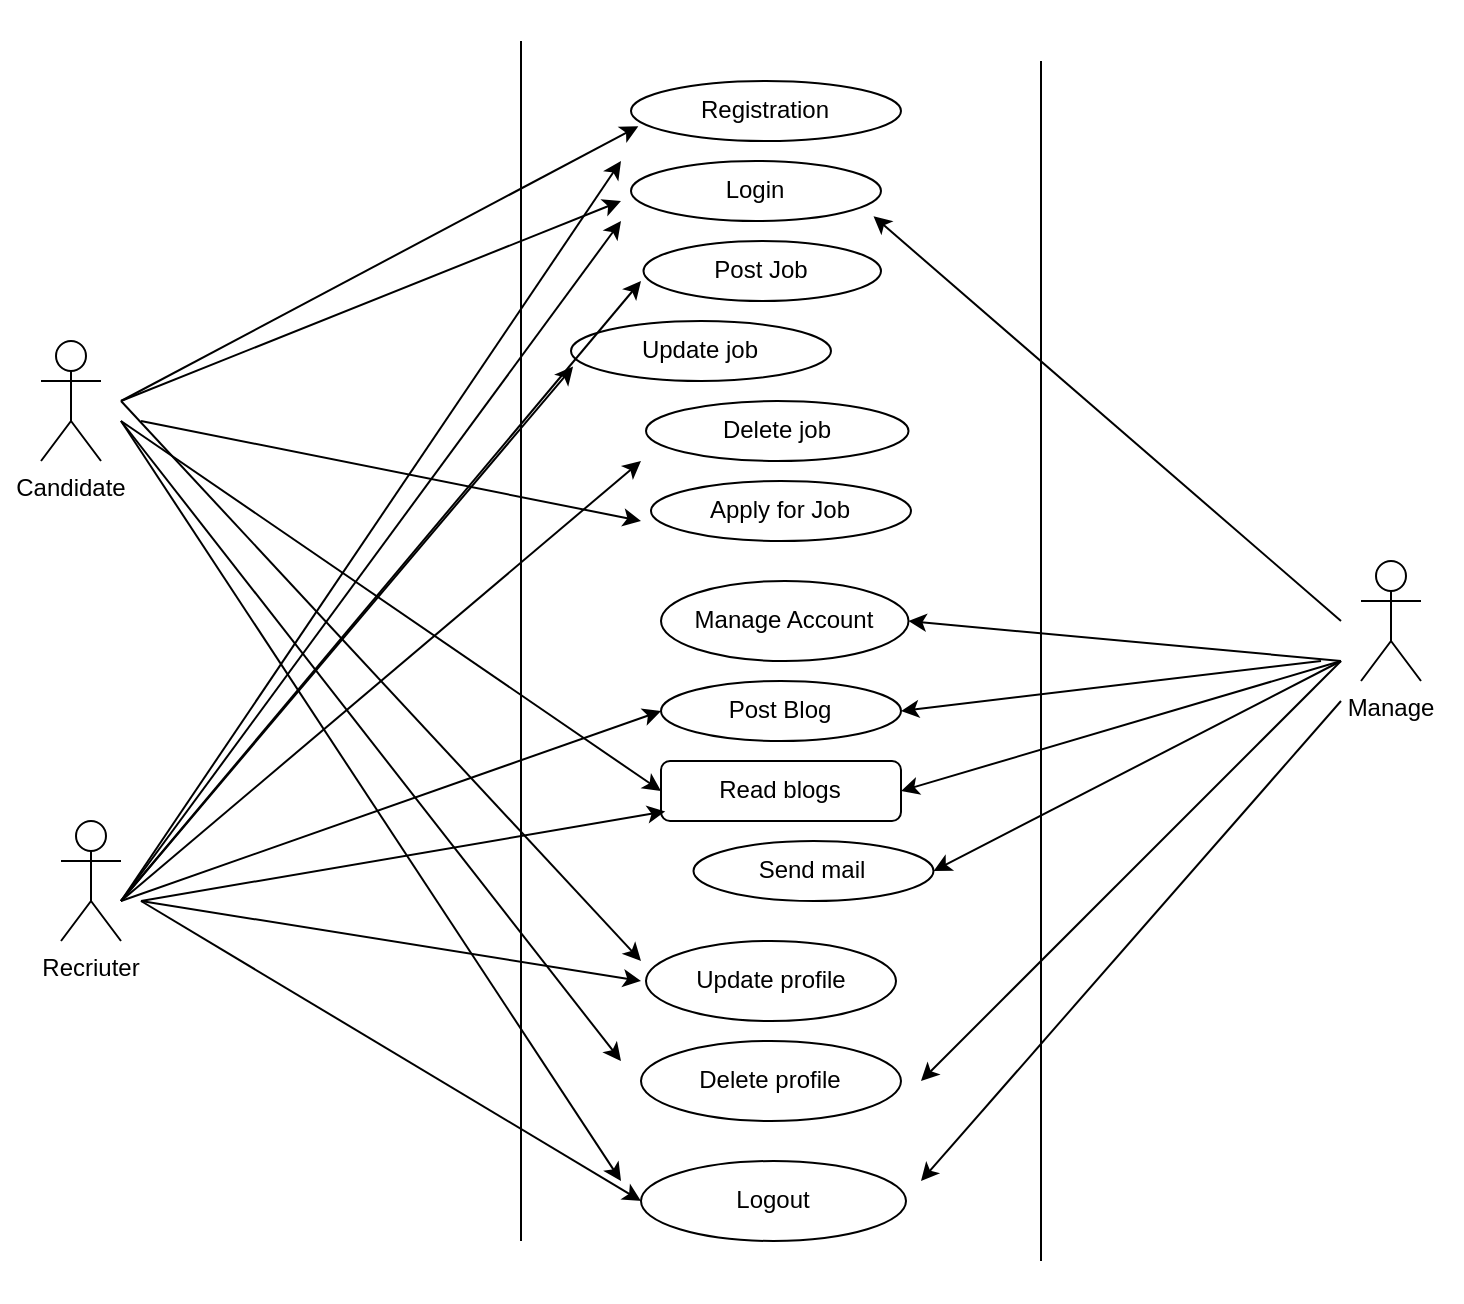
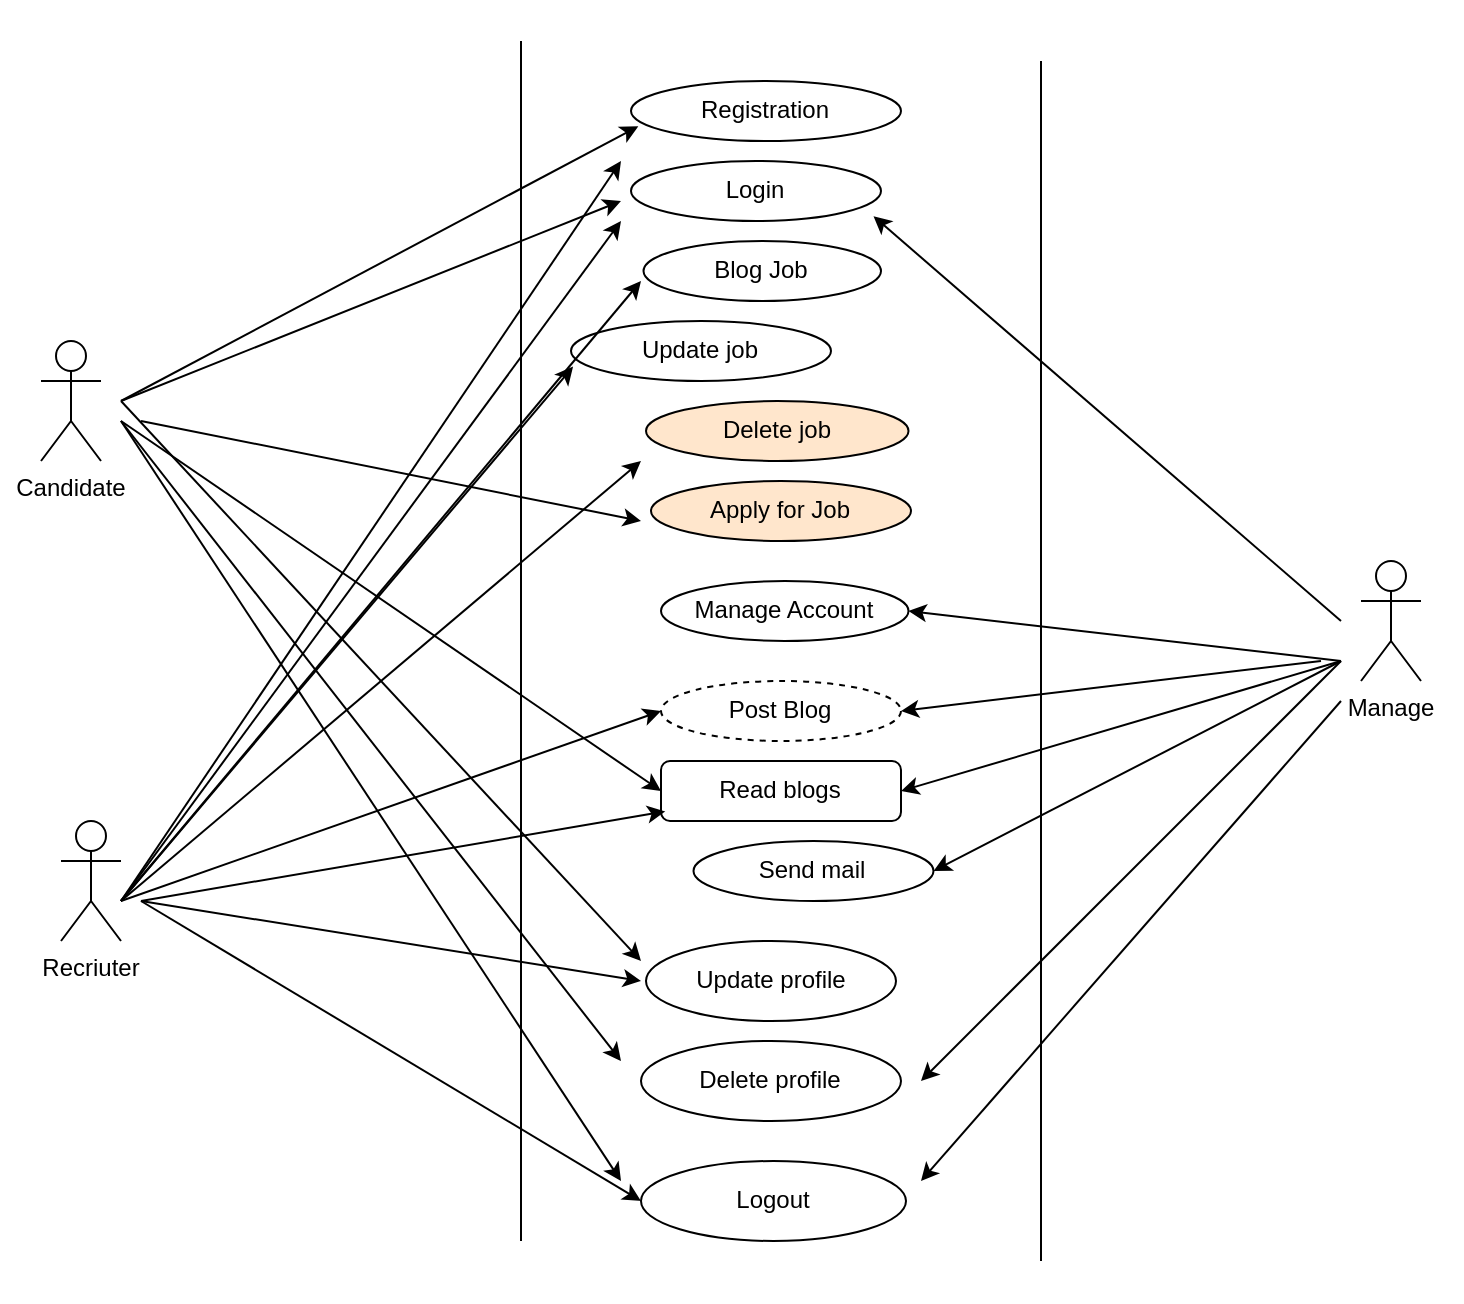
  <mxCell id="0" />
  <mxCell id="1" parent="0" />
  <mxCell id="2" value="Candidate" style="shape=umlActor;verticalLabelPosition=bottom;verticalAlign=top;html=1;outlineConnect=0;" vertex="1" parent="1"><mxGeometry x="20" y="170" width="30" height="60" as="geometry" /></mxCell>
  <mxCell id="3" value="Recriuter" style="shape=umlActor;verticalLabelPosition=bottom;verticalAlign=top;html=1;outlineConnect=0;" vertex="1" parent="1"><mxGeometry x="30" y="410" width="30" height="60" as="geometry" /></mxCell>
  <mxCell id="4" value="Manage" style="shape=umlActor;verticalLabelPosition=bottom;verticalAlign=top;html=1;outlineConnect=0;" vertex="1" parent="1"><mxGeometry x="680" y="280" width="30" height="60" as="geometry" /></mxCell>
  <mxCell id="5" value="" style="endArrow=none;html=1;rounded=0;" edge="1" parent="1"><mxGeometry width="50" height="50" relative="1" as="geometry"><mxPoint x="260" y="620" as="sourcePoint" /><mxPoint x="260" y="20" as="targetPoint" /></mxGeometry></mxCell>
  <mxCell id="6" value="" style="endArrow=none;html=1;rounded=0;" edge="1" parent="1"><mxGeometry width="50" height="50" relative="1" as="geometry"><mxPoint x="520" y="630" as="sourcePoint" /><mxPoint x="520" as="targetPoint" y="30" /></mxGeometry></mxCell>
  <mxCell id="7" value="Registration" style="ellipse;whiteSpace=wrap;html=1;" vertex="1" parent="1"><mxGeometry x="315" y="40" width="135" height="30" as="geometry" /></mxCell>
  <mxCell id="8" value="Login" style="ellipse;whiteSpace=wrap;html=1;" vertex="1" parent="1"><mxGeometry x="315" y="80" width="125" height="30" as="geometry" /></mxCell>
- <mxCell id="9" value="Apply for Job" style="ellipse;whiteSpace=wrap;html=1;" vertex="1" parent="1"><mxGeometry x="325" y="240" width="130" height="30" as="geometry" /></mxCell>
- <mxCell id="10" value="Post Job" style="ellipse;whiteSpace=wrap;html=1;" vertex="1" parent="1"><mxGeometry x="321.25" y="120" width="118.75" height="30" as="geometry" /></mxCell>
- <mxCell id="11" value="Manage Account" style="ellipse;whiteSpace=wrap;html=1;" vertex="1" parent="1"><mxGeometry x="330" y="290" width="123.75" height="40" as="geometry" /></mxCell>
- <mxCell id="12" value="Post Blog" style="ellipse;whiteSpace=wrap;html=1;" vertex="1" parent="1"><mxGeometry x="330" y="340" width="120" height="30" as="geometry" /></mxCell>
+ <mxCell id="9" value="Apply for Job" style="ellipse;whiteSpace=wrap;html=1;fillColor=#ffe6cc;" vertex="1" parent="1"><mxGeometry x="325" y="240" width="130" height="30" as="geometry" /></mxCell>
+ <mxCell id="10" value="Blog Job" style="ellipse;whiteSpace=wrap;html=1;" vertex="1" parent="1"><mxGeometry x="321.25" y="120" width="118.75" height="30" as="geometry" /></mxCell>
+ <mxCell id="11" value="Manage Account" style="ellipse;whiteSpace=wrap;html=1;" vertex="1" parent="1"><mxGeometry x="330" y="290" width="123.75" height="30" as="geometry" /></mxCell>
+ <mxCell id="12" value="Post Blog" style="ellipse;whiteSpace=wrap;html=1;dashed=1;" vertex="1" parent="1"><mxGeometry x="330" y="340" width="120" height="30" as="geometry" /></mxCell>
  <mxCell id="13" value="Send mail" style="ellipse;whiteSpace=wrap;html=1;" vertex="1" parent="1"><mxGeometry x="346.25" y="420" width="120" height="30" as="geometry" /></mxCell>
  <mxCell id="14" value="Update profile" style="ellipse;whiteSpace=wrap;html=1;" vertex="1" parent="1"><mxGeometry x="322.5" y="470" width="125" height="40" as="geometry" /></mxCell>
  <mxCell id="15" value="Logout" style="ellipse;whiteSpace=wrap;html=1;" vertex="1" parent="1"><mxGeometry x="320" y="580" width="132.5" height="40" as="geometry" /></mxCell>
  <mxCell id="16" style="edgeStyle=orthogonalEdgeStyle;rounded=0;orthogonalLoop=1;jettySize=auto;html=1;exitX=0.5;exitY=1;exitDx=0;exitDy=0;" edge="1" parent="1" source="11" target="11"><mxGeometry relative="1" as="geometry" /></mxCell>
  <mxCell id="17" value="Delete profile" style="ellipse;whiteSpace=wrap;html=1;" vertex="1" parent="1"><mxGeometry x="320" y="520" width="130" height="40" as="geometry" /></mxCell>
  <mxCell id="18" value="Update job" style="ellipse;whiteSpace=wrap;html=1;" vertex="1" parent="1"><mxGeometry x="285" y="160" width="130" height="30" as="geometry" /></mxCell>
- <mxCell id="19" value="Delete job" style="ellipse;whiteSpace=wrap;html=1;" vertex="1" parent="1"><mxGeometry x="322.5" y="200" width="131.25" height="30" as="geometry" /></mxCell>
+ <mxCell id="19" value="Delete job" style="ellipse;whiteSpace=wrap;html=1;fillColor=#ffe6cc;" vertex="1" parent="1"><mxGeometry x="322.5" y="200" width="131.25" height="30" as="geometry" /></mxCell>
  <mxCell id="20" value="Read blogs" style="whiteSpace=wrap;html=1;rounded=1;" vertex="1" parent="1"><mxGeometry x="330" y="380" width="120" height="30" as="geometry" /></mxCell>
  <mxCell id="21" value="" style="endArrow=classic;html=1;rounded=0;" edge="1" parent="1"><mxGeometry width="50" height="50" relative="1" as="geometry"><mxPoint x="60" y="210" as="sourcePoint" /><mxPoint x="310" y="530" as="targetPoint" /></mxGeometry></mxCell>
  <mxCell id="22" value="" style="endArrow=classic;html=1;rounded=0;entryX=0.027;entryY=0.755;entryDx=0;entryDy=0;entryPerimeter=0;" edge="1" parent="1" target="7"><mxGeometry width="50" height="50" relative="1" as="geometry"><mxPoint x="60" y="200" as="sourcePoint" /><mxPoint x="310" y="50" as="targetPoint" /></mxGeometry></mxCell>
  <mxCell id="23" value="" style="endArrow=classic;html=1;rounded=0;" edge="1" parent="1"><mxGeometry width="50" height="50" relative="1" as="geometry"><mxPoint x="60" y="200" as="sourcePoint" /><mxPoint x="310" y="100" as="targetPoint" /></mxGeometry></mxCell>
  <mxCell id="24" value="" style="endArrow=classic;html=1;rounded=0;entryX=0;entryY=0.5;entryDx=0;entryDy=0;" edge="1" parent="1" target="20"><mxGeometry width="50" height="50" relative="1" as="geometry"><mxPoint x="60" y="210" as="sourcePoint" /><mxPoint x="110" y="160" as="targetPoint" /></mxGeometry></mxCell>
  <mxCell id="25" value="" style="endArrow=classic;html=1;rounded=0;" edge="1" parent="1"><mxGeometry width="50" height="50" relative="1" as="geometry"><mxPoint x="60" y="210" as="sourcePoint" /><mxPoint x="310" y="590" as="targetPoint" /></mxGeometry></mxCell>
  <mxCell id="26" value="" style="endArrow=classic;html=1;rounded=0;" edge="1" parent="1"><mxGeometry width="50" height="50" relative="1" as="geometry"><mxPoint x="60" y="450" as="sourcePoint" /><mxPoint x="310" y="80" as="targetPoint" /></mxGeometry></mxCell>
  <mxCell id="27" value="" style="endArrow=classic;html=1;rounded=0;" edge="1" parent="1"><mxGeometry width="50" height="50" relative="1" as="geometry"><mxPoint x="60" y="450" as="sourcePoint" /><mxPoint x="310" y="110" as="targetPoint" /></mxGeometry></mxCell>
  <mxCell id="28" value="" style="endArrow=classic;html=1;rounded=0;" edge="1" parent="1"><mxGeometry width="50" height="50" relative="1" as="geometry"><mxPoint x="60" y="450" as="sourcePoint" /><mxPoint x="320" y="140" as="targetPoint" /></mxGeometry></mxCell>
  <mxCell id="29" value="" style="endArrow=classic;html=1;rounded=0;entryX=0.008;entryY=0.76;entryDx=0;entryDy=0;entryPerimeter=0;" edge="1" parent="1" target="18"><mxGeometry width="50" height="50" relative="1" as="geometry"><mxPoint x="60" y="450" as="sourcePoint" /><mxPoint x="310" y="190" as="targetPoint" /></mxGeometry></mxCell>
  <mxCell id="30" value="" style="endArrow=classic;html=1;rounded=0;" edge="1" parent="1"><mxGeometry width="50" height="50" relative="1" as="geometry"><mxPoint x="60" y="450" as="sourcePoint" /><mxPoint x="320" y="230" as="targetPoint" /></mxGeometry></mxCell>
  <mxCell id="31" value="" style="endArrow=classic;html=1;rounded=0;" edge="1" parent="1"><mxGeometry width="50" height="50" relative="1" as="geometry"><mxPoint x="70" y="210" as="sourcePoint" /><mxPoint x="320" y="260" as="targetPoint" /></mxGeometry></mxCell>
  <mxCell id="32" value="" style="endArrow=classic;html=1;rounded=0;" edge="1" parent="1"><mxGeometry width="50" height="50" relative="1" as="geometry"><mxPoint x="70" y="450" as="sourcePoint" /><mxPoint x="320" y="490" as="targetPoint" /></mxGeometry></mxCell>
  <mxCell id="33" value="" style="endArrow=classic;html=1;rounded=0;" edge="1" parent="1"><mxGeometry width="50" height="50" relative="1" as="geometry"><mxPoint x="60" y="200" as="sourcePoint" /><mxPoint x="320" y="480" as="targetPoint" /></mxGeometry></mxCell>
  <mxCell id="34" value="" style="endArrow=classic;html=1;rounded=0;entryX=0;entryY=0.5;entryDx=0;entryDy=0;" edge="1" parent="1" target="15"><mxGeometry width="50" height="50" relative="1" as="geometry"><mxPoint x="70" y="450" as="sourcePoint" /><mxPoint x="120" y="420" as="targetPoint" /></mxGeometry></mxCell>
  <mxCell id="35" value="" style="endArrow=classic;html=1;rounded=0;entryX=0;entryY=0.5;entryDx=0;entryDy=0;" edge="1" parent="1" target="12"><mxGeometry width="50" height="50" relative="1" as="geometry"><mxPoint x="60" y="450" as="sourcePoint" /><mxPoint x="140" y="400" as="targetPoint" /></mxGeometry></mxCell>
  <mxCell id="36" value="" style="endArrow=classic;html=1;rounded=0;entryX=0.018;entryY=0.84;entryDx=0;entryDy=0;entryPerimeter=0;" edge="1" parent="1" target="20"><mxGeometry width="50" height="50" relative="1" as="geometry"><mxPoint x="70" y="450" as="sourcePoint" /><mxPoint x="180" y="410" as="targetPoint" /></mxGeometry></mxCell>
  <mxCell id="37" value="" style="endArrow=classic;html=1;rounded=0;entryX=0.97;entryY=0.92;entryDx=0;entryDy=0;entryPerimeter=0;" edge="1" parent="1" target="8"><mxGeometry width="50" height="50" relative="1" as="geometry"><mxPoint x="670" y="310" as="sourcePoint" /><mxPoint x="680" y="310" as="targetPoint" /></mxGeometry></mxCell>
  <mxCell id="38" value="" style="endArrow=classic;html=1;rounded=0;" edge="1" parent="1"><mxGeometry width="50" height="50" relative="1" as="geometry"><mxPoint x="670" y="350" as="sourcePoint" /><mxPoint x="460" y="590" as="targetPoint" /></mxGeometry></mxCell>
  <mxCell id="39" value="" style="endArrow=classic;html=1;rounded=0;entryX=1;entryY=0.5;entryDx=0;entryDy=0;" edge="1" parent="1" target="11"><mxGeometry width="50" height="50" relative="1" as="geometry"><mxPoint x="670" y="330" as="sourcePoint" /><mxPoint x="660" y="310" as="targetPoint" /></mxGeometry></mxCell>
  <mxCell id="40" value="" style="endArrow=classic;html=1;rounded=0;entryX=1;entryY=0.5;entryDx=0;entryDy=0;" edge="1" parent="1" target="20"><mxGeometry width="50" height="50" relative="1" as="geometry"><mxPoint x="670" y="330" as="sourcePoint" /><mxPoint x="650" y="380" as="targetPoint" /></mxGeometry></mxCell>
  <mxCell id="41" value="" style="endArrow=classic;html=1;rounded=0;entryX=1;entryY=0.5;entryDx=0;entryDy=0;" edge="1" parent="1" target="12"><mxGeometry width="50" height="50" relative="1" as="geometry"><mxPoint x="660" y="330" as="sourcePoint" /><mxPoint x="650" y="380" as="targetPoint" /></mxGeometry></mxCell>
  <mxCell id="42" value="" style="endArrow=classic;html=1;rounded=0;entryX=1;entryY=0.5;entryDx=0;entryDy=0;" edge="1" parent="1" target="13"><mxGeometry width="50" height="50" relative="1" as="geometry"><mxPoint x="670" y="330" as="sourcePoint" /><mxPoint x="580" y="390" as="targetPoint" /></mxGeometry></mxCell>
  <mxCell id="43" value="" style="endArrow=classic;html=1;rounded=0;" edge="1" parent="1"><mxGeometry width="50" height="50" relative="1" as="geometry"><mxPoint x="670" y="330" as="sourcePoint" /><mxPoint x="460" y="540" as="targetPoint" /></mxGeometry></mxCell>
